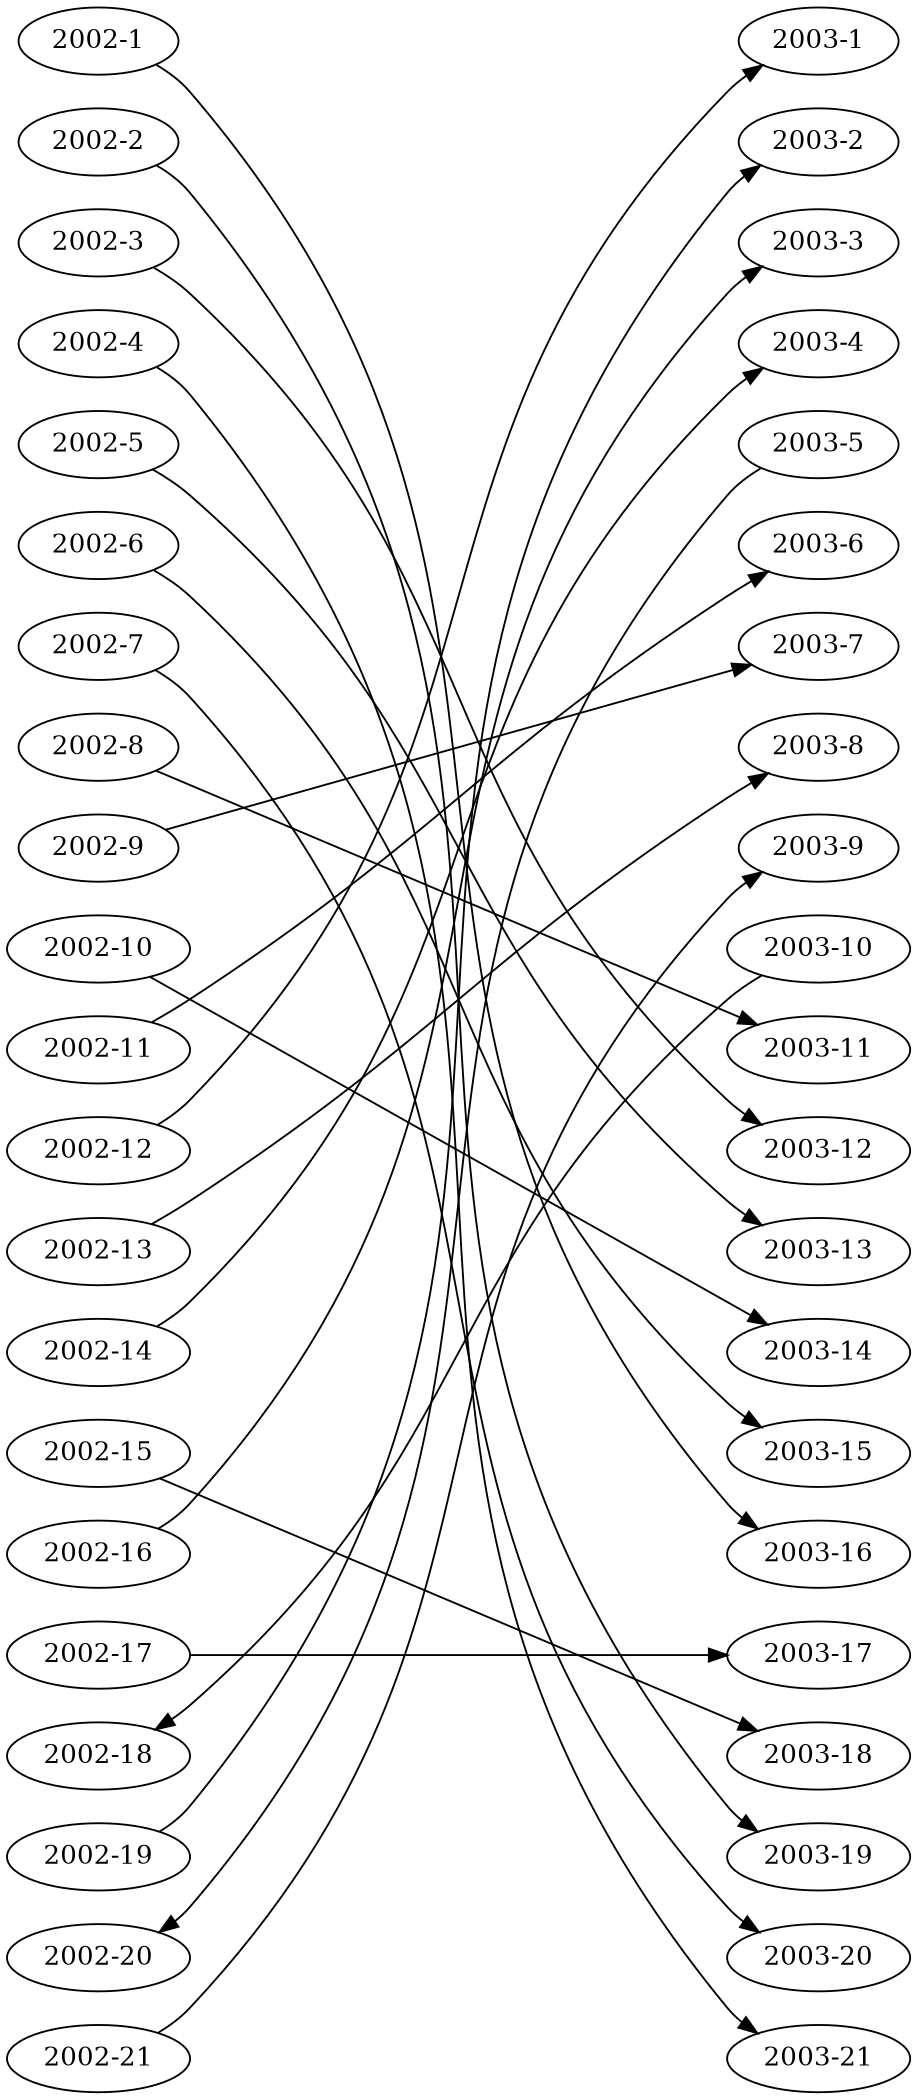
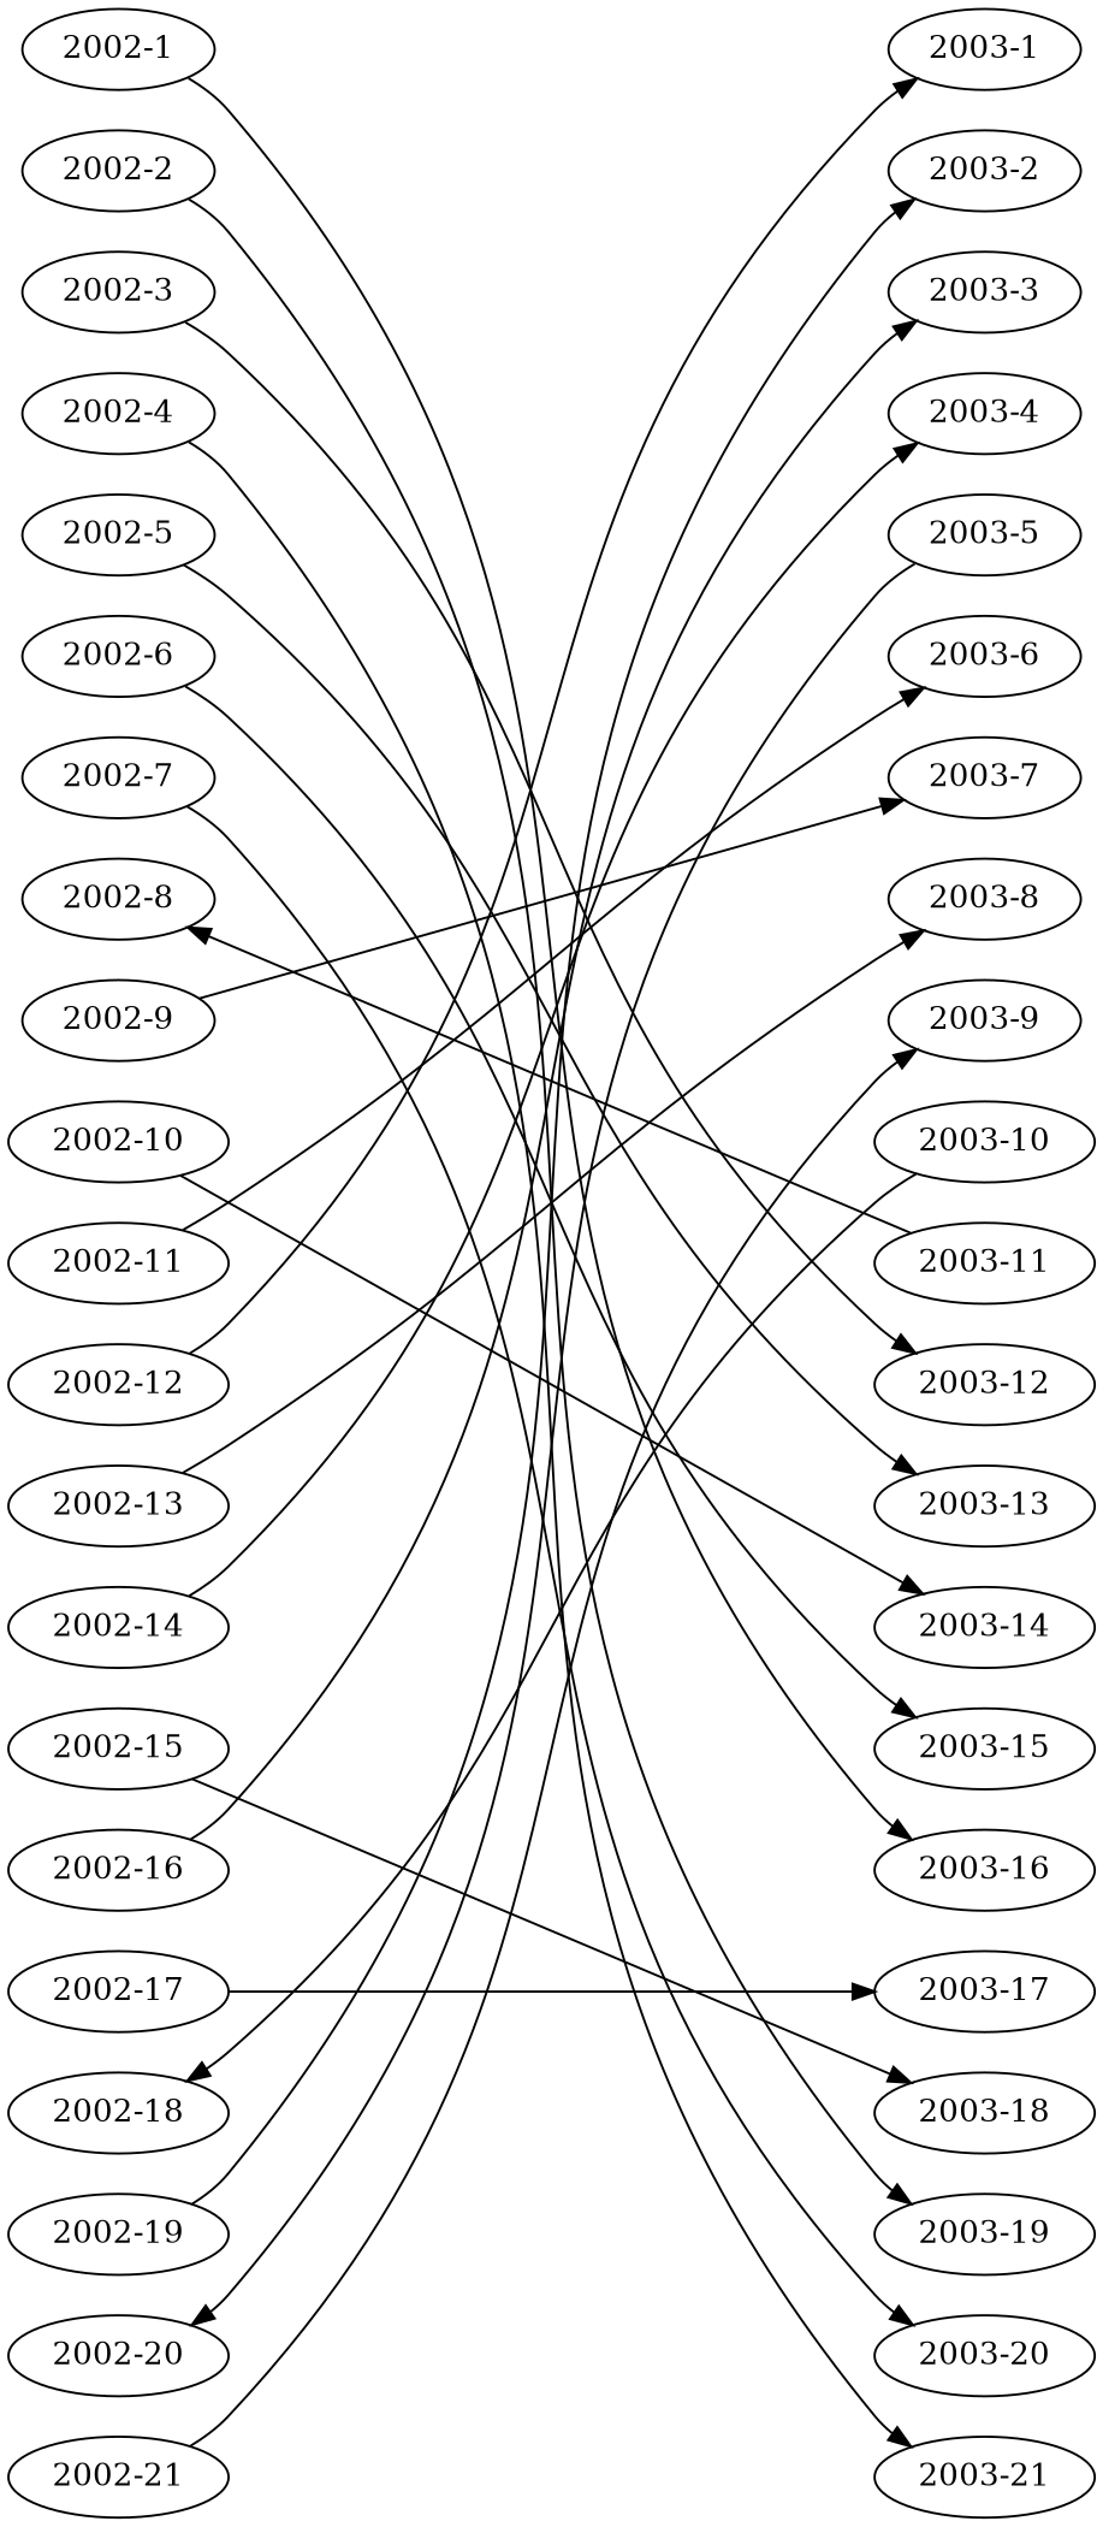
  digraph {
    rankdir=LR
    ranksep=4
    edge [style=invis]
    "2002-1"
    "2002-2"
    "2002-3"
    "2002-4"
    "2002-5"
    "2002-6"
    "2002-7"
    "2002-8"
    "2002-9"
    "2002-10"
    "2002-11"
    "2002-12"
    "2002-13"
    "2002-14"
    "2002-15"
    "2002-16"
    "2002-17"
    "2002-18"
    "2002-19"
    "2002-20"
    "2002-21"
    "2003-1"
    "2003-2"
    "2003-3"
    "2003-4"
    "2003-5"
    "2003-6"
    "2003-7"
    "2003-8"
    "2003-9"
    "2003-10"
    "2003-11"
    "2003-12"
    "2003-13"
    "2003-14"
    "2003-15"
    "2003-16"
    "2003-17"
    "2003-18"
    "2003-19"
    "2003-20"
    "2003-21"
    subgraph sub_1 {
      rank=same
      "2002-1"
      "2002-2"
      "2002-3"
      "2002-4"
      "2002-5"
      "2002-6"
      "2002-7"
      "2002-8"
      "2002-9"
      "2002-10"
      "2002-11"
      "2002-12"
      "2002-13"
      "2002-14"
      "2002-15"
      "2002-16"
      "2002-17"
      "2002-18"
      "2002-19"
      "2002-20"
      "2002-21"
    }
    subgraph sub_2 {
      rank=same
      "2003-1"
      "2003-2"
      "2003-3"
      "2003-4"
      "2003-5"
      "2003-6"
      "2003-7"
      "2003-8"
      "2003-9"
      "2003-10"
      "2003-11"
      "2003-12"
      "2003-13"
      "2003-14"
      "2003-15"
      "2003-16"
      "2003-17"
      "2003-18"
      "2003-19"
      "2003-20"
      "2003-21"
    }
    "2002-1" -> "2002-2"
    "2002-1" -> "2003-16" [style=solid]
    "2002-2" -> "2002-3"
    "2002-2" -> "2003-19" [style=solid]
    "2002-3" -> "2002-4"
    "2002-3" -> "2003-12" [style=solid]
    "2002-4" -> "2002-5"
    "2002-4" -> "2003-21" [style=solid]
    "2002-5" -> "2002-6"
    "2002-5" -> "2003-13" [style=solid]
    "2002-6" -> "2002-7"
    "2002-6" -> "2003-15" [style=solid]
    "2002-7" -> "2002-8"
    "2002-7" -> "2003-20" [style=solid]
    "2002-8" -> "2002-9"
-   "2002-8" -> "2003-11" [style=solid]
+   "2003-11" -> "2002-8" [style=solid]
    "2002-9" -> "2002-10"
    "2002-9" -> "2003-7" [style=solid]
    "2002-10" -> "2002-11"
    "2002-10" -> "2003-14" [style=solid]
    "2002-11" -> "2002-12"
    "2002-11" -> "2003-6" [style=solid]
    "2002-12" -> "2002-13"
    "2002-12" -> "2003-1" [style=solid]
    "2002-13" -> "2002-14"
    "2002-13" -> "2003-8" [style=solid]
    "2002-14" -> "2002-15"
    "2002-14" -> "2003-4" [style=solid]
    "2002-15" -> "2002-16"
    "2002-15" -> "2003-18" [style=solid]
    "2002-16" -> "2002-17"
    "2002-16" -> "2003-3" [style=solid]
    "2002-17" -> "2002-18"
    "2002-17" -> "2003-17" [style=solid]
    "2002-18" -> "2002-19"
    "2002-19" -> "2002-20"
    "2002-19" -> "2003-2" [style=solid]
    "2002-20" -> "2002-21"
    "2002-21" -> "2003-9" [style=solid]
    "2003-1" -> "2003-2"
    "2003-2" -> "2003-3"
    "2003-3" -> "2003-4"
    "2003-4" -> "2003-5"
    "2003-5" -> "2002-20" [style=solid]
    "2003-5" -> "2003-6"
    "2003-6" -> "2003-7"
    "2003-7" -> "2003-8"
    "2003-8" -> "2003-9"
    "2003-9" -> "2003-10"
    "2003-10" -> "2002-18" [style=solid]
    "2003-10" -> "2003-11"
    "2003-11" -> "2003-12"
    "2003-12" -> "2003-13"
    "2003-13" -> "2003-14"
    "2003-14" -> "2003-15"
    "2003-15" -> "2003-16"
    "2003-16" -> "2003-17"
    "2003-17" -> "2003-18"
    "2003-18" -> "2003-19"
    "2003-19" -> "2003-20"
    "2003-20" -> "2003-21"
  }
